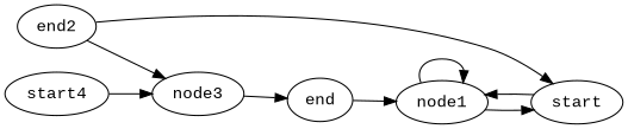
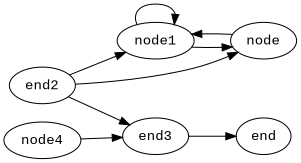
  digraph {
    fontname="Liberation Mono"
    rankdir=LR
    node [fontname="Liberation Mono"]
    edge [fontname="Liberation Mono"]
    node1
-   start
+   start [label="node"]
    n3 [label=end2]
-   node3
+   node3 [label=end3]
    end
-   node4 [label=start4]
+   node4
    node1 -> node1
    node1 -> start
    start -> node1
-   end -> node1
+   n3 -> node1
    n3 -> start
    n3 -> node3
    node3 -> end
    node4 -> node3
  }
